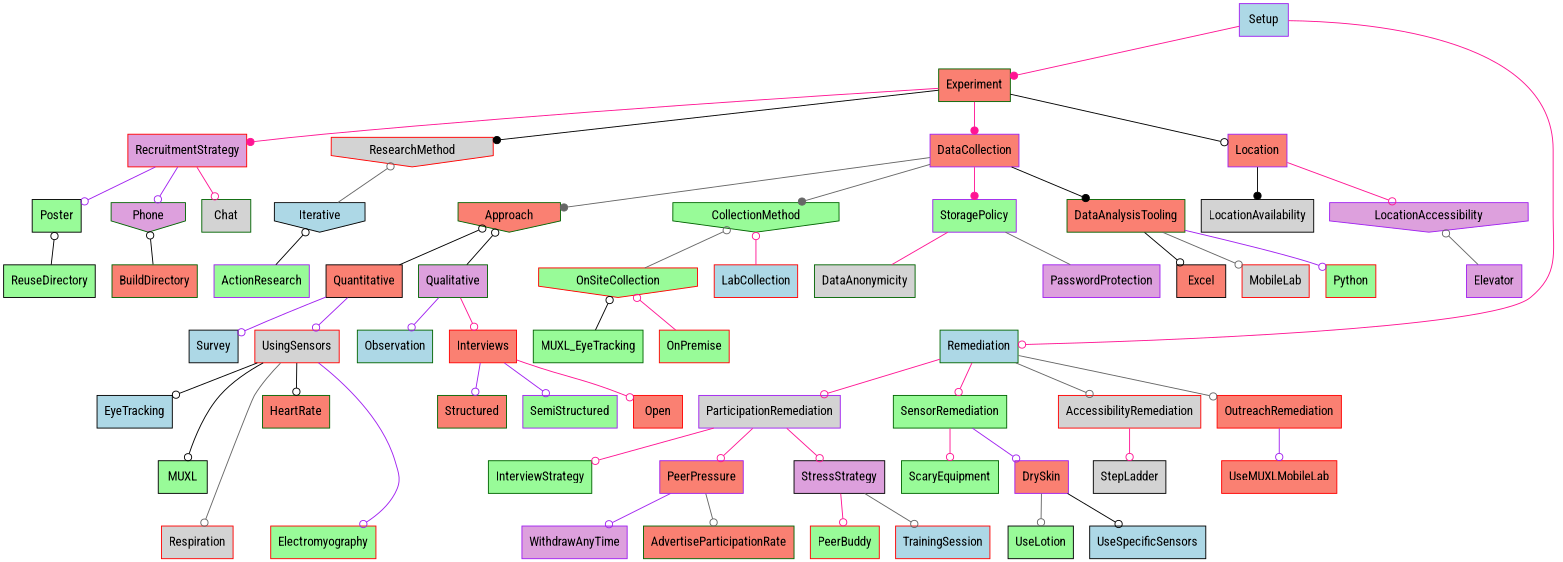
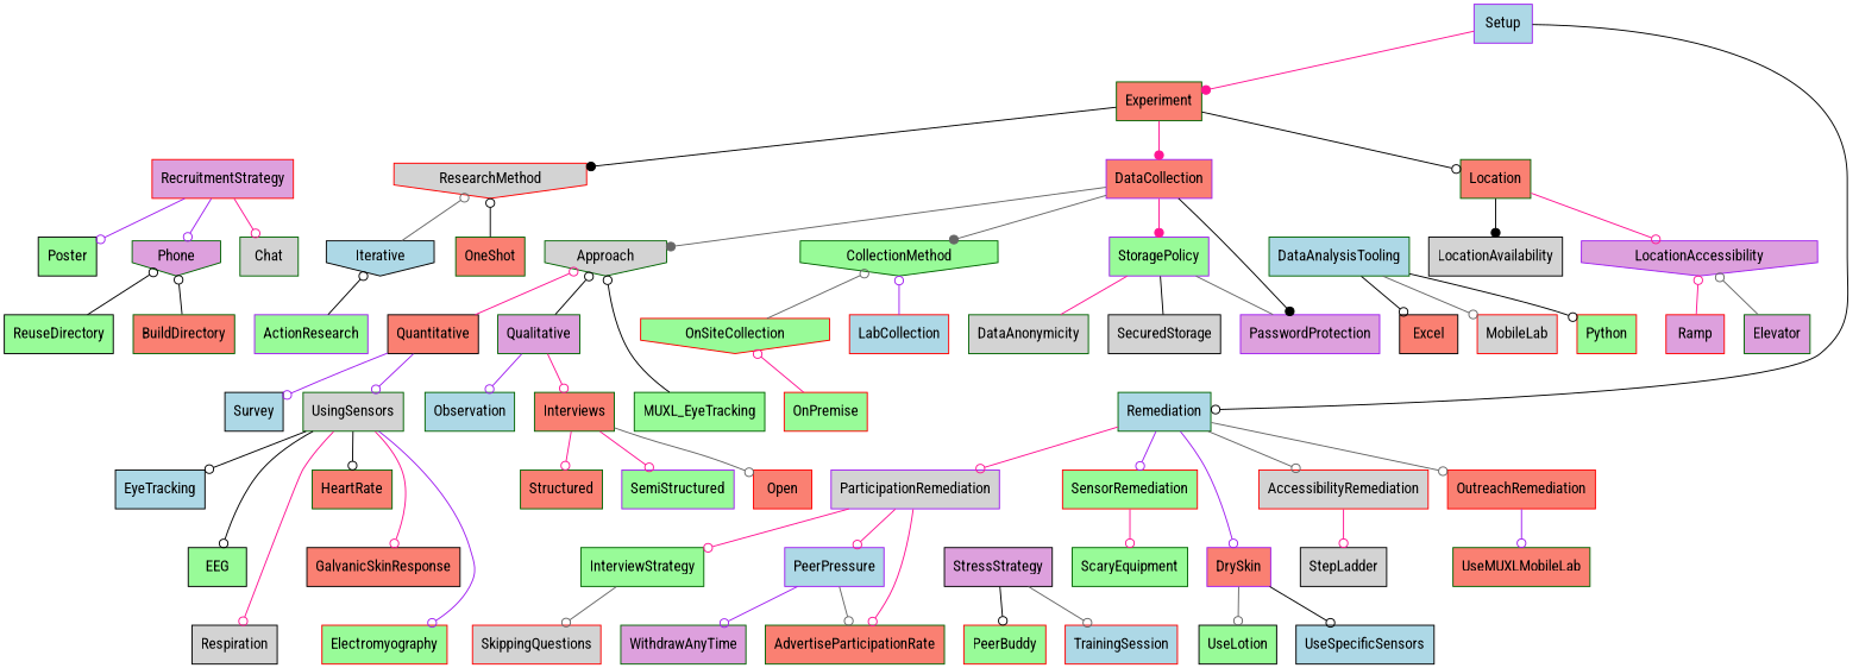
  digraph {
    bgcolor=white
    fontname="Roboto Condensed"
    newrank=true
    rankdir=TB
    node [color=darkgreen fillcolor=palegreen fontcolor=black fontname="Roboto Condensed" shape=box style=filled]
    edge [arrowhead=odot arrowtail=none color=black dir=both fontname="Roboto Condensed"]
    ReuseDirectory [color=black]
    Phone [fillcolor=plum shape=invhouse]
    BuildDirectory [fillcolor=salmon]
    RecruitmentStrategy [color=red fillcolor=plum]
    Poster [color=black]
    n6 [fillcolor=lightgrey label=Chat]
    Experiment [fillcolor=salmon]
    ResearchMethod [color=red fillcolor=lightgrey shape=invhouse]
    DataCollection [color=purple fillcolor=salmon]
-   Location [color=purple fillcolor=salmon]
+   Location [fillcolor=salmon]
    Iterative [color=black fillcolor=lightblue shape=invhouse]
-   Approach [fillcolor=salmon shape=invhouse]
+   OneShot [fillcolor=salmon]
+   Approach [fillcolor=lightgrey shape=invhouse]
    CollectionMethod [shape=invhouse]
    StoragePolicy [color=purple]
-   DataAnalysisTooling [fillcolor=salmon]
+   DataAnalysisTooling [fillcolor=lightblue]
    LocationAvailability [color=black fillcolor=lightgrey]
    LocationAccessibility [color=purple fillcolor=plum shape=invhouse]
    ActionResearch [color=purple]
    Survey [color=black fillcolor=lightblue]
    Quantitative [color=black fillcolor=salmon]
-   UsingSensors [color=red fillcolor=lightgrey]
+   UsingSensors [fillcolor=lightgrey]
    EyeTracking [color=black fillcolor=lightblue]
-   EEG [color=black label=MUXL]
-   Respiration [color=red fillcolor=lightgrey]
+   EEG [color=black]
+   Respiration [color=black fillcolor=lightgrey]
    HeartRate [fillcolor=salmon]
+   GalvanicSkinResponse [color=black fillcolor=salmon]
    Electromyography [color=red]
    Qualitative [fillcolor=plum]
    Observation [fillcolor=lightblue]
-   Interviews [color=red fillcolor=salmon]
+   Interviews [fillcolor=salmon]
    Structured [fillcolor=salmon]
    SemiStructured [color=purple]
    Open [color=red fillcolor=salmon]
    OnSiteCollection [color=red shape=invhouse]
    LabCollection [color=red fillcolor=lightblue]
    DataAnonymicity [fillcolor=lightgrey]
+   SecuredStorage [color=black fillcolor=lightgrey]
    PasswordProtection [color=purple fillcolor=plum]
    Excel [color=black fillcolor=salmon]
    n41 [color=red fillcolor=lightgrey label=MobileLab]
    Python [color=red]
    n43 [label=MUXL_EyeTracking]
    OnPremise [color=red]
    Remediation [fillcolor=lightblue]
    ParticipationRemediation [color=purple fillcolor=lightgrey]
-   SensorRemediation
+   SensorRemediation [color=red]
    AccessibilityRemediation [color=red fillcolor=lightgrey]
    OutreachRemediation [color=red fillcolor=salmon]
-   Elevator [color=purple fillcolor=plum]
+   Ramp [color=red fillcolor=plum]
+   Elevator [fillcolor=plum]
    Setup [color=purple fillcolor=lightblue]
+   SkippingQuestions [color=red fillcolor=lightgrey]
    InterviewStrategy
-   PeerPressure [color=purple fillcolor=salmon]
+   PeerPressure [color=purple fillcolor=lightblue]
    StressStrategy [color=black fillcolor=plum]
-   WithdrawAnyTime [color=purple fillcolor=plum]
+   WithdrawAnyTime [fillcolor=plum]
    AdvertiseParticipationRate [fillcolor=salmon]
    PeerBuddy [color=red]
    TrainingSession [color=red fillcolor=lightblue]
    DrySkin [color=purple fillcolor=salmon]
    ScaryEquipment
    StepLadder [color=black fillcolor=lightgrey]
-   UseMUXLMobileLab [color=red fillcolor=salmon]
+   UseMUXLMobileLab [fillcolor=salmon]
    UseLotion [color=black]
    UseSpecificSensors [color=black fillcolor=lightblue]
-   Poster -> ReuseDirectory [arrowhead=none arrowtail=odot]
+   Phone -> ReuseDirectory [arrowhead=none arrowtail=odot]
    Phone -> BuildDirectory [arrowhead=none arrowtail=odot]
    RecruitmentStrategy -> Phone [color=purple]
    RecruitmentStrategy -> Poster [color=purple]
    RecruitmentStrategy -> n6 [color=deeppink]
-   Experiment -> RecruitmentStrategy [arrowhead=dot color=deeppink]
    Experiment -> ResearchMethod [arrowhead=dot]
    Experiment -> DataCollection [arrowhead=dot color=deeppink]
    Experiment -> Location
    ResearchMethod -> Iterative [arrowhead=none arrowtail=odot color=gray40]
+   ResearchMethod -> OneShot [arrowhead=none arrowtail=odot]
    DataCollection -> Approach [arrowhead=dot color=gray40]
    DataCollection -> CollectionMethod [arrowhead=dot color=gray40]
    DataCollection -> StoragePolicy [arrowhead=dot color=deeppink]
-   DataCollection -> DataAnalysisTooling [arrowhead=dot]
+   DataCollection -> PasswordProtection [arrowhead=dot]
    Location -> LocationAvailability [arrowhead=dot]
    Location -> LocationAccessibility [color=deeppink]
    Iterative -> ActionResearch [arrowhead=none arrowtail=odot]
-   Approach -> Quantitative [arrowhead=none arrowtail=odot]
+   Approach -> Quantitative [arrowhead=none arrowtail=odot color=deeppink]
    Approach -> Qualitative [arrowhead=none arrowtail=odot]
    CollectionMethod -> OnSiteCollection [arrowhead=none arrowtail=odot color=gray40]
-   CollectionMethod -> LabCollection [arrowhead=none arrowtail=odot color=deeppink]
+   CollectionMethod -> LabCollection [arrowhead=none arrowtail=odot color=purple]
    StoragePolicy -> DataAnonymicity [arrowhead=none color=deeppink]
+   StoragePolicy -> SecuredStorage [arrowhead=none]
    StoragePolicy -> PasswordProtection [arrowhead=none color=gray40]
    DataAnalysisTooling -> Excel
    DataAnalysisTooling -> n41 [color=gray40]
-   DataAnalysisTooling -> Python [color=purple]
+   DataAnalysisTooling -> Python
+   LocationAccessibility -> Ramp [arrowhead=none arrowtail=odot color=deeppink]
    LocationAccessibility -> Elevator [arrowhead=none arrowtail=odot color=gray40]
    Quantitative -> Survey [color=purple]
    Quantitative -> UsingSensors [color=purple]
    UsingSensors -> EyeTracking
    UsingSensors -> EEG
-   UsingSensors -> Respiration [color=gray40]
+   UsingSensors -> Respiration [color=deeppink]
    UsingSensors -> HeartRate
+   UsingSensors -> GalvanicSkinResponse [color=deeppink]
    UsingSensors -> Electromyography [color=purple]
    EyeTracking -> EEG [style=invis arrowhead="" arrowtail="" dir=""]
    EEG -> Respiration [style=invis arrowhead="" arrowtail="" dir=""]
+   HeartRate -> GalvanicSkinResponse [style=invis arrowhead="" arrowtail="" dir=""]
+   GalvanicSkinResponse -> Electromyography [style=invis arrowhead="" arrowtail="" dir=""]
    Qualitative -> Observation [color=purple]
    Qualitative -> Interviews [color=deeppink]
-   Interviews -> Structured [color=purple]
-   Interviews -> SemiStructured [color=purple]
-   Interviews -> Open [color=deeppink]
-   OnSiteCollection -> n43 [arrowhead=none arrowtail=odot]
+   Interviews -> Structured [color=deeppink]
+   Interviews -> SemiStructured [color=deeppink]
+   Interviews -> Open [color=gray40]
+   Approach -> n43 [arrowhead=none arrowtail=odot]
    OnSiteCollection -> OnPremise [arrowhead=none arrowtail=odot color=deeppink]
+   SecuredStorage -> Remediation [style=invis arrowhead="" arrowtail="" dir=""]
+   SecuredStorage -> Remediation [style=invis arrowhead="" arrowtail="" dir=""]
    Remediation -> ParticipationRemediation [color=deeppink]
-   Remediation -> SensorRemediation [color=deeppink]
+   Remediation -> SensorRemediation [color=purple]
    Remediation -> AccessibilityRemediation [color=gray40]
    Remediation -> OutreachRemediation [color=gray40]
    ParticipationRemediation -> InterviewStrategy [color=deeppink]
    ParticipationRemediation -> PeerPressure [color=deeppink]
-   ParticipationRemediation -> StressStrategy [color=deeppink]
-   SensorRemediation -> DrySkin [color=purple]
+   ParticipationRemediation -> AdvertiseParticipationRate [color=deeppink]
+   Remediation -> DrySkin [color=purple]
    SensorRemediation -> ScaryEquipment [color=deeppink]
    AccessibilityRemediation -> StepLadder [color=deeppink]
    OutreachRemediation -> UseMUXLMobileLab [color=purple]
    Setup -> Experiment [arrowhead=dot color=deeppink]
-   Setup -> Remediation [color=deeppink]
+   Setup -> Remediation
+   InterviewStrategy -> SkippingQuestions [color=gray40]
    PeerPressure -> WithdrawAnyTime [color=purple]
    PeerPressure -> AdvertiseParticipationRate [color=gray40]
-   StressStrategy -> PeerBuddy [color=deeppink]
+   StressStrategy -> PeerBuddy
    StressStrategy -> TrainingSession [color=gray40]
    DrySkin -> UseLotion [color=gray40]
    DrySkin -> UseSpecificSensors
  }
